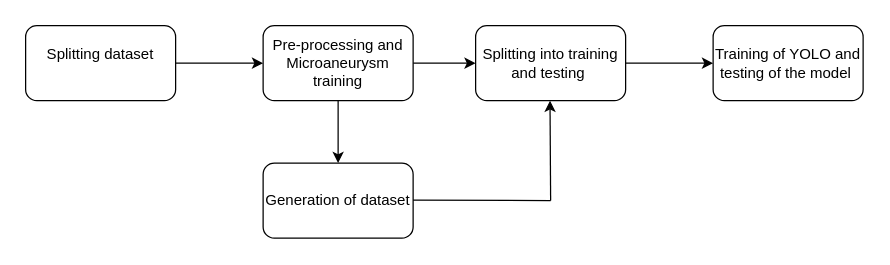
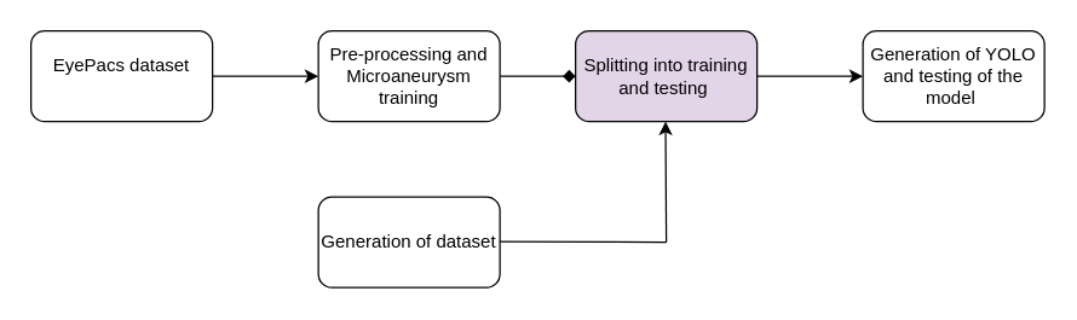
  <mxCell id="0" />
  <mxCell id="1" parent="0" />
  <mxCell id="2" style="edgeStyle=orthogonalEdgeStyle;rounded=0;orthogonalLoop=1;jettySize=auto;html=1;exitX=1;exitY=0.5;exitDx=0;exitDy=0;" edge="1" parent="1" source="3" target="12"><mxGeometry relative="1" as="geometry" /></mxCell>
- <mxCell id="3" value="Splitting into training and testing&amp;nbsp;" style="rounded=1;whiteSpace=wrap;html=1;" vertex="1" parent="1"><mxGeometry x="380" y="20" width="120" height="60" as="geometry" /></mxCell>
+ <mxCell id="3" value="Splitting into training and testing&amp;nbsp;" style="rounded=1;whiteSpace=wrap;html=1;fillColor=#e1d5e7;" vertex="1" parent="1"><mxGeometry x="380" y="20" width="120" height="60" as="geometry" /></mxCell>
  <mxCell id="4" value="Generation of dataset" style="rounded=1;whiteSpace=wrap;html=1;" vertex="1" parent="1"><mxGeometry x="210" y="130" width="120" height="60" as="geometry" /></mxCell>
- <mxCell id="5" value="" style="edgeStyle=orthogonalEdgeStyle;rounded=0;orthogonalLoop=1;jettySize=auto;html=1;" edge="1" parent="1" source="7" target="4"><mxGeometry relative="1" as="geometry" /></mxCell>
- <mxCell id="6" value="" style="edgeStyle=orthogonalEdgeStyle;rounded=0;orthogonalLoop=1;jettySize=auto;html=1;" edge="1" parent="1" source="7" target="3"><mxGeometry relative="1" as="geometry" /></mxCell>
+ <mxCell id="6" value="" style="edgeStyle=orthogonalEdgeStyle;rounded=0;orthogonalLoop=1;jettySize=auto;html=1;endArrow=diamond;" edge="1" parent="1" source="7" target="3"><mxGeometry relative="1" as="geometry" /></mxCell>
  <mxCell id="7" value="Pre-processing and Microaneurysm training" style="rounded=1;whiteSpace=wrap;html=1;" vertex="1" parent="1"><mxGeometry x="210" y="20" width="120" height="60" as="geometry" /></mxCell>
  <mxCell id="8" value="" style="edgeStyle=orthogonalEdgeStyle;rounded=0;orthogonalLoop=1;jettySize=auto;html=1;" edge="1" parent="1" source="9" target="7"><mxGeometry relative="1" as="geometry" /></mxCell>
- <mxCell id="9" value="Splitting dataset&lt;br&gt;&lt;br&gt;" style="rounded=1;whiteSpace=wrap;html=1;" vertex="1" parent="1"><mxGeometry x="20" y="20" width="120" height="60" as="geometry" /></mxCell>
+ <mxCell id="9" value="EyePacs dataset&lt;br&gt;&lt;br&gt;" style="rounded=1;whiteSpace=wrap;html=1;" vertex="1" parent="1"><mxGeometry x="20" y="20" width="120" height="60" as="geometry" /></mxCell>
  <mxCell id="10" value="" style="endArrow=classic;html=1;" edge="1" parent="1"><mxGeometry width="50" height="50" relative="1" as="geometry"><mxPoint x="440" y="160" as="sourcePoint" /><mxPoint x="439.5" y="80" as="targetPoint" /></mxGeometry></mxCell>
  <mxCell id="11" value="" style="endArrow=none;html=1;" edge="1" parent="1"><mxGeometry width="50" height="50" relative="1" as="geometry"><mxPoint x="330" y="159.5" as="sourcePoint" /><mxPoint x="440" y="160" as="targetPoint" /></mxGeometry></mxCell>
- <mxCell id="12" value="Training of YOLO and testing of the model&amp;nbsp;" style="rounded=1;whiteSpace=wrap;html=1;" vertex="1" parent="1"><mxGeometry x="570" y="20" width="120" height="60" as="geometry" /></mxCell>
+ <mxCell id="12" value="Generation of YOLO and testing of the model&amp;nbsp;" style="rounded=1;whiteSpace=wrap;html=1;" vertex="1" parent="1"><mxGeometry x="570" y="20" width="120" height="60" as="geometry" /></mxCell>
